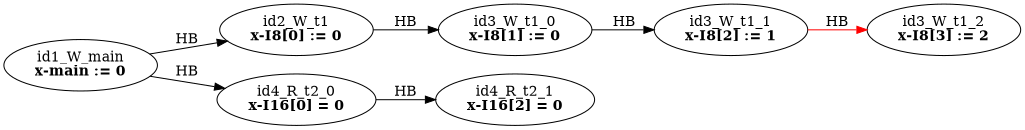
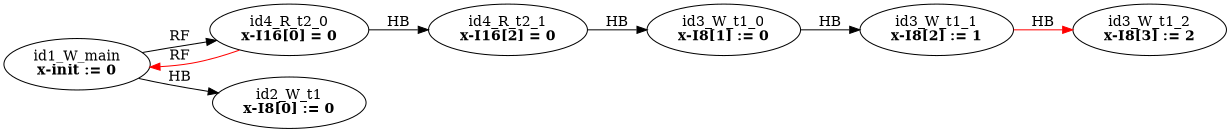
  digraph {
    rankdir=LR
    splines=true
    edge [color=black]
    n1 [label=<id2_W_t1<br/><B>x-I8[0] := 0</B>>]
    n2 [label=<id3_W_t1_0<br/><B>x-I8[1] := 0</B>>]
    n3 [label=<id3_W_t1_1<br/><B>x-I8[2] := 1</B>>]
    n4 [label=<id3_W_t1_2<br/><B>x-I8[3] := 2</B>>]
    n5 [label=<id4_R_t2_0<br/><B>x-I16[0] = 0</B>>]
    n6 [label=<id4_R_t2_1<br/><B>x-I16[2] = 0</B>>]
-   n7 [label=<id1_W_main<br/><B>x-main := 0</B>>]
-   n1 -> n2 [label=HB]
+   n7 [label=<id1_W_main<br/><B>x-init := 0</B>>]
+   n6 -> n2 [label=HB]
    n2 -> n3 [label=HB]
    n3 -> n4 [color=red label=HB]
    n5 -> n6 [label=HB]
+   n5 -> n7 [color=red label=RF]
    n7 -> n1 [label=HB]
-   n7 -> n5 [label=HB]
+   n7 -> n5 [label=RF]
  }
